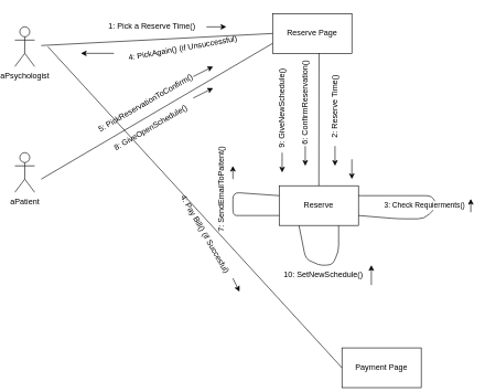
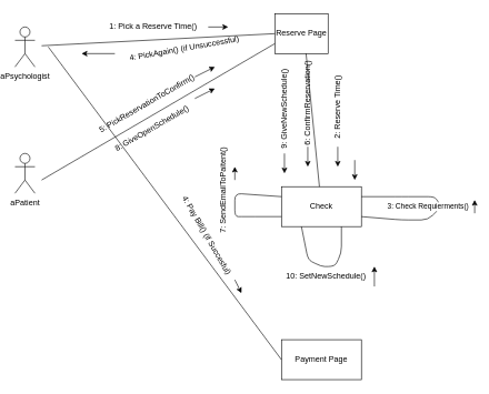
  <mxCell id="0" />
  <mxCell id="1" parent="0" />
  <mxCell id="2" value="aPsychologist" style="shape=umlActor;verticalLabelPosition=bottom;labelBackgroundColor=#ffffff;verticalAlign=top;html=1;outlineConnect=0;" parent="1" vertex="1"><mxGeometry x="20" y="40" width="30" height="60" as="geometry" /></mxCell>
  <mxCell id="3" value="aPatient" style="shape=umlActor;verticalLabelPosition=bottom;labelBackgroundColor=#ffffff;verticalAlign=top;html=1;outlineConnect=0;" parent="1" vertex="1"><mxGeometry x="20" y="230" width="30" height="60" as="geometry" /></mxCell>
- <mxCell id="4" value="Reserve Page" style="rounded=0;whiteSpace=wrap;html=1;" parent="1" vertex="1"><mxGeometry x="410" y="20" width="120" height="60" as="geometry" /></mxCell>
- <mxCell id="5" value="Reserve" style="rounded=0;whiteSpace=wrap;html=1;" parent="1" vertex="1"><mxGeometry x="420" y="280" width="120" height="60" as="geometry" /></mxCell>
- <mxCell id="6" value="Payment Page" style="rounded=0;whiteSpace=wrap;html=1;" parent="1" vertex="1"><mxGeometry x="515" y="525" width="120" height="60" as="geometry" /></mxCell>
+ <mxCell id="4" value="Reserve Page" style="rounded=0;whiteSpace=wrap;html=1;" parent="1" vertex="1"><mxGeometry x="410" y="20" width="80" height="60" as="geometry" /></mxCell>
+ <mxCell id="5" value="Check" style="rounded=0;whiteSpace=wrap;html=1;" parent="1" vertex="1"><mxGeometry x="420" y="280" width="120" height="60" as="geometry" /></mxCell>
+ <mxCell id="6" value="Payment Page" style="rounded=0;whiteSpace=wrap;html=1;" parent="1" vertex="1"><mxGeometry x="420" y="510" width="120" height="60" as="geometry" /></mxCell>
  <mxCell id="7" value="" style="endArrow=none;html=1;entryX=0;entryY=0.5;entryDx=0;entryDy=0;" parent="1" target="4" edge="1"><mxGeometry width="50" height="50" relative="1" as="geometry"><mxPoint x="60" y="68.171" as="sourcePoint" /><mxPoint x="50" y="500" as="targetPoint" /></mxGeometry></mxCell>
  <mxCell id="8" value="1: Pick a Reserve Time()" style="text;html=1;rotation=0;" parent="1" vertex="1"><mxGeometry x="160" y="25" width="140" height="30" as="geometry" /></mxCell>
  <mxCell id="9" value="" style="endArrow=classic;html=1;" parent="1" edge="1"><mxGeometry width="50" height="50" relative="1" as="geometry"><mxPoint x="310" y="40" as="sourcePoint" /><mxPoint x="340" y="40" as="targetPoint" /></mxGeometry></mxCell>
  <mxCell id="10" value="" style="endArrow=none;html=1;entryX=0;entryY=0.75;entryDx=0;entryDy=0;" parent="1" target="4" edge="1"><mxGeometry width="50" height="50" relative="1" as="geometry"><mxPoint x="60" y="270" as="sourcePoint" /><mxPoint x="50" y="500" as="targetPoint" /></mxGeometry></mxCell>
  <mxCell id="11" value="&lt;span&gt;8: GiveOpenSchedule()&lt;/span&gt;" style="text;html=1;resizable=0;points=[];autosize=1;align=left;verticalAlign=top;spacingTop=-4;rotation=-30;" parent="1" vertex="1"><mxGeometry x="160" y="180" width="140" height="20" as="geometry" /></mxCell>
  <mxCell id="12" value="" style="endArrow=classic;html=1;" parent="1" edge="1"><mxGeometry width="50" height="50" relative="1" as="geometry"><mxPoint x="290" y="115" as="sourcePoint" /><mxPoint x="320" y="100" as="targetPoint" /></mxGeometry></mxCell>
  <mxCell id="13" value="" style="endArrow=none;html=1;entryX=0.586;entryY=0.996;entryDx=0;entryDy=0;entryPerimeter=0;" parent="1" source="5" target="4" edge="1"><mxGeometry width="50" height="50" relative="1" as="geometry"><mxPoint x="0" y="550" as="sourcePoint" /><mxPoint x="50" y="500" as="targetPoint" /></mxGeometry></mxCell>
  <mxCell id="14" value="2: Reserve Time()" style="text;html=1;rotation=-90;" parent="1" vertex="1"><mxGeometry x="450" y="140" width="110" height="30" as="geometry" /></mxCell>
  <mxCell id="15" value="" style="endArrow=classic;html=1;" parent="1" edge="1"><mxGeometry width="50" height="50" relative="1" as="geometry"><mxPoint x="459.5" y="220" as="sourcePoint" /><mxPoint x="459.5" y="250" as="targetPoint" /></mxGeometry></mxCell>
  <mxCell id="16" value="" style="endArrow=none;html=1;entryX=0;entryY=0.5;entryDx=0;entryDy=0;" parent="1" target="6" edge="1"><mxGeometry width="50" height="50" relative="1" as="geometry"><mxPoint x="70" y="70" as="sourcePoint" /><mxPoint x="50" y="590" as="targetPoint" /></mxGeometry></mxCell>
  <mxCell id="17" value="4: Pay Bill() (if Succesful)" style="text;html=1;rotation=60;" parent="1" vertex="1"><mxGeometry x="255" y="310" width="70" height="30" as="geometry" /></mxCell>
  <mxCell id="18" value="" style="endArrow=classic;html=1;" parent="1" edge="1"><mxGeometry width="50" height="50" relative="1" as="geometry"><mxPoint x="350" y="420" as="sourcePoint" /><mxPoint x="360" y="440" as="targetPoint" /></mxGeometry></mxCell>
  <mxCell id="19" value="4: PickAgain() (if Unsuccessful)&lt;br&gt;" style="text;html=1;rotation=-10;" parent="1" vertex="1"><mxGeometry x="190" y="65" width="90" height="30" as="geometry" /></mxCell>
  <mxCell id="20" value="5: PickReservationToConfirm()" style="text;html=1;rotation=-30;" parent="1" vertex="1"><mxGeometry x="140" y="160" width="90" height="30" as="geometry" /></mxCell>
  <mxCell id="21" value="" style="endArrow=classic;html=1;" parent="1" edge="1"><mxGeometry width="50" height="50" relative="1" as="geometry"><mxPoint x="170" y="80" as="sourcePoint" /><mxPoint x="120" y="80" as="targetPoint" /></mxGeometry></mxCell>
  <mxCell id="22" value="3: Check Requierments()" style="endArrow=none;html=1;exitX=1;exitY=0.75;exitDx=0;exitDy=0;entryX=1;entryY=0.25;entryDx=0;entryDy=0;" edge="1" parent="1" source="5" target="5"><mxGeometry x="-0.108" y="14" width="50" height="50" relative="1" as="geometry"><mxPoint x="550" y="340" as="sourcePoint" /><mxPoint x="600" y="290" as="targetPoint" /><Array as="points"><mxPoint x="600" y="330" /><mxPoint x="640" y="330" /><mxPoint x="660" y="310" /><mxPoint x="650" y="295" /><mxPoint x="600" y="295" /></Array><mxPoint as="offset" /></mxGeometry></mxCell>
  <mxCell id="23" value="" style="endArrow=classic;html=1;" edge="1" parent="1"><mxGeometry width="50" height="50" relative="1" as="geometry"><mxPoint x="710" y="320" as="sourcePoint" /><mxPoint x="710" y="300" as="targetPoint" /></mxGeometry></mxCell>
  <mxCell id="24" value="6: ConfirmReservation()" style="text;html=1;rotation=-90;" vertex="1" parent="1"><mxGeometry x="405" y="150" width="110" height="30" as="geometry" /></mxCell>
  <mxCell id="25" value="7: SendEmailToPaitent()" style="text;html=1;rotation=-90;" vertex="1" parent="1"><mxGeometry x="290" y="295" width="85" height="30" as="geometry" /></mxCell>
  <mxCell id="26" value="" style="endArrow=none;html=1;exitX=0;exitY=0.75;exitDx=0;exitDy=0;entryX=0;entryY=0.25;entryDx=0;entryDy=0;" edge="1" parent="1" source="5" target="5"><mxGeometry width="50" height="50" relative="1" as="geometry"><mxPoint x="420" y="325" as="sourcePoint" /><mxPoint x="350" y="308" as="targetPoint" /><Array as="points"><mxPoint x="370" y="325" /><mxPoint x="350" y="325" /><mxPoint x="350" y="290" /></Array></mxGeometry></mxCell>
  <mxCell id="27" value="" style="endArrow=classic;html=1;" edge="1" parent="1"><mxGeometry width="50" height="50" relative="1" as="geometry"><mxPoint x="504.5" y="220" as="sourcePoint" /><mxPoint x="504.5" y="250" as="targetPoint" /></mxGeometry></mxCell>
  <mxCell id="28" value="" style="endArrow=classic;html=1;" edge="1" parent="1"><mxGeometry width="50" height="50" relative="1" as="geometry"><mxPoint x="530" y="240" as="sourcePoint" /><mxPoint x="530" y="270" as="targetPoint" /></mxGeometry></mxCell>
  <mxCell id="29" value="" style="endArrow=classic;html=1;" edge="1" parent="1"><mxGeometry width="50" height="50" relative="1" as="geometry"><mxPoint x="350" y="270" as="sourcePoint" /><mxPoint x="350" y="250" as="targetPoint" /></mxGeometry></mxCell>
  <mxCell id="30" value="" style="endArrow=classic;html=1;" edge="1" parent="1"><mxGeometry width="50" height="50" relative="1" as="geometry"><mxPoint x="290" y="147.5" as="sourcePoint" /><mxPoint x="320" y="132.5" as="targetPoint" /></mxGeometry></mxCell>
  <mxCell id="31" value="9: GiveNewSchedule()" style="text;html=1;rotation=-90;" vertex="1" parent="1"><mxGeometry x="370" y="155" width="110" height="30" as="geometry" /></mxCell>
  <mxCell id="32" value="" style="endArrow=classic;html=1;" edge="1" parent="1"><mxGeometry width="50" height="50" relative="1" as="geometry"><mxPoint x="424.5" y="230" as="sourcePoint" /><mxPoint x="424.5" y="260" as="targetPoint" /></mxGeometry></mxCell>
  <mxCell id="33" value="" style="endArrow=none;html=1;entryX=0.25;entryY=1;entryDx=0;entryDy=0;exitX=0.75;exitY=1;exitDx=0;exitDy=0;" edge="1" parent="1" source="5" target="5"><mxGeometry width="50" height="50" relative="1" as="geometry"><mxPoint x="430" y="400" as="sourcePoint" /><mxPoint x="480" y="350" as="targetPoint" /><Array as="points"><mxPoint x="510" y="380" /><mxPoint x="500" y="400" /><mxPoint x="480" y="400" /><mxPoint x="460" y="390" /></Array></mxGeometry></mxCell>
  <mxCell id="34" value="10: SetNewSchedule()" style="text;html=1;rotation=0;" vertex="1" parent="1"><mxGeometry x="425" y="400" width="110" height="30" as="geometry" /></mxCell>
  <mxCell id="35" value="" style="endArrow=classic;html=1;" edge="1" parent="1"><mxGeometry width="50" height="50" relative="1" as="geometry"><mxPoint x="559.5" y="430" as="sourcePoint" /><mxPoint x="559.5" y="400" as="targetPoint" /></mxGeometry></mxCell>
